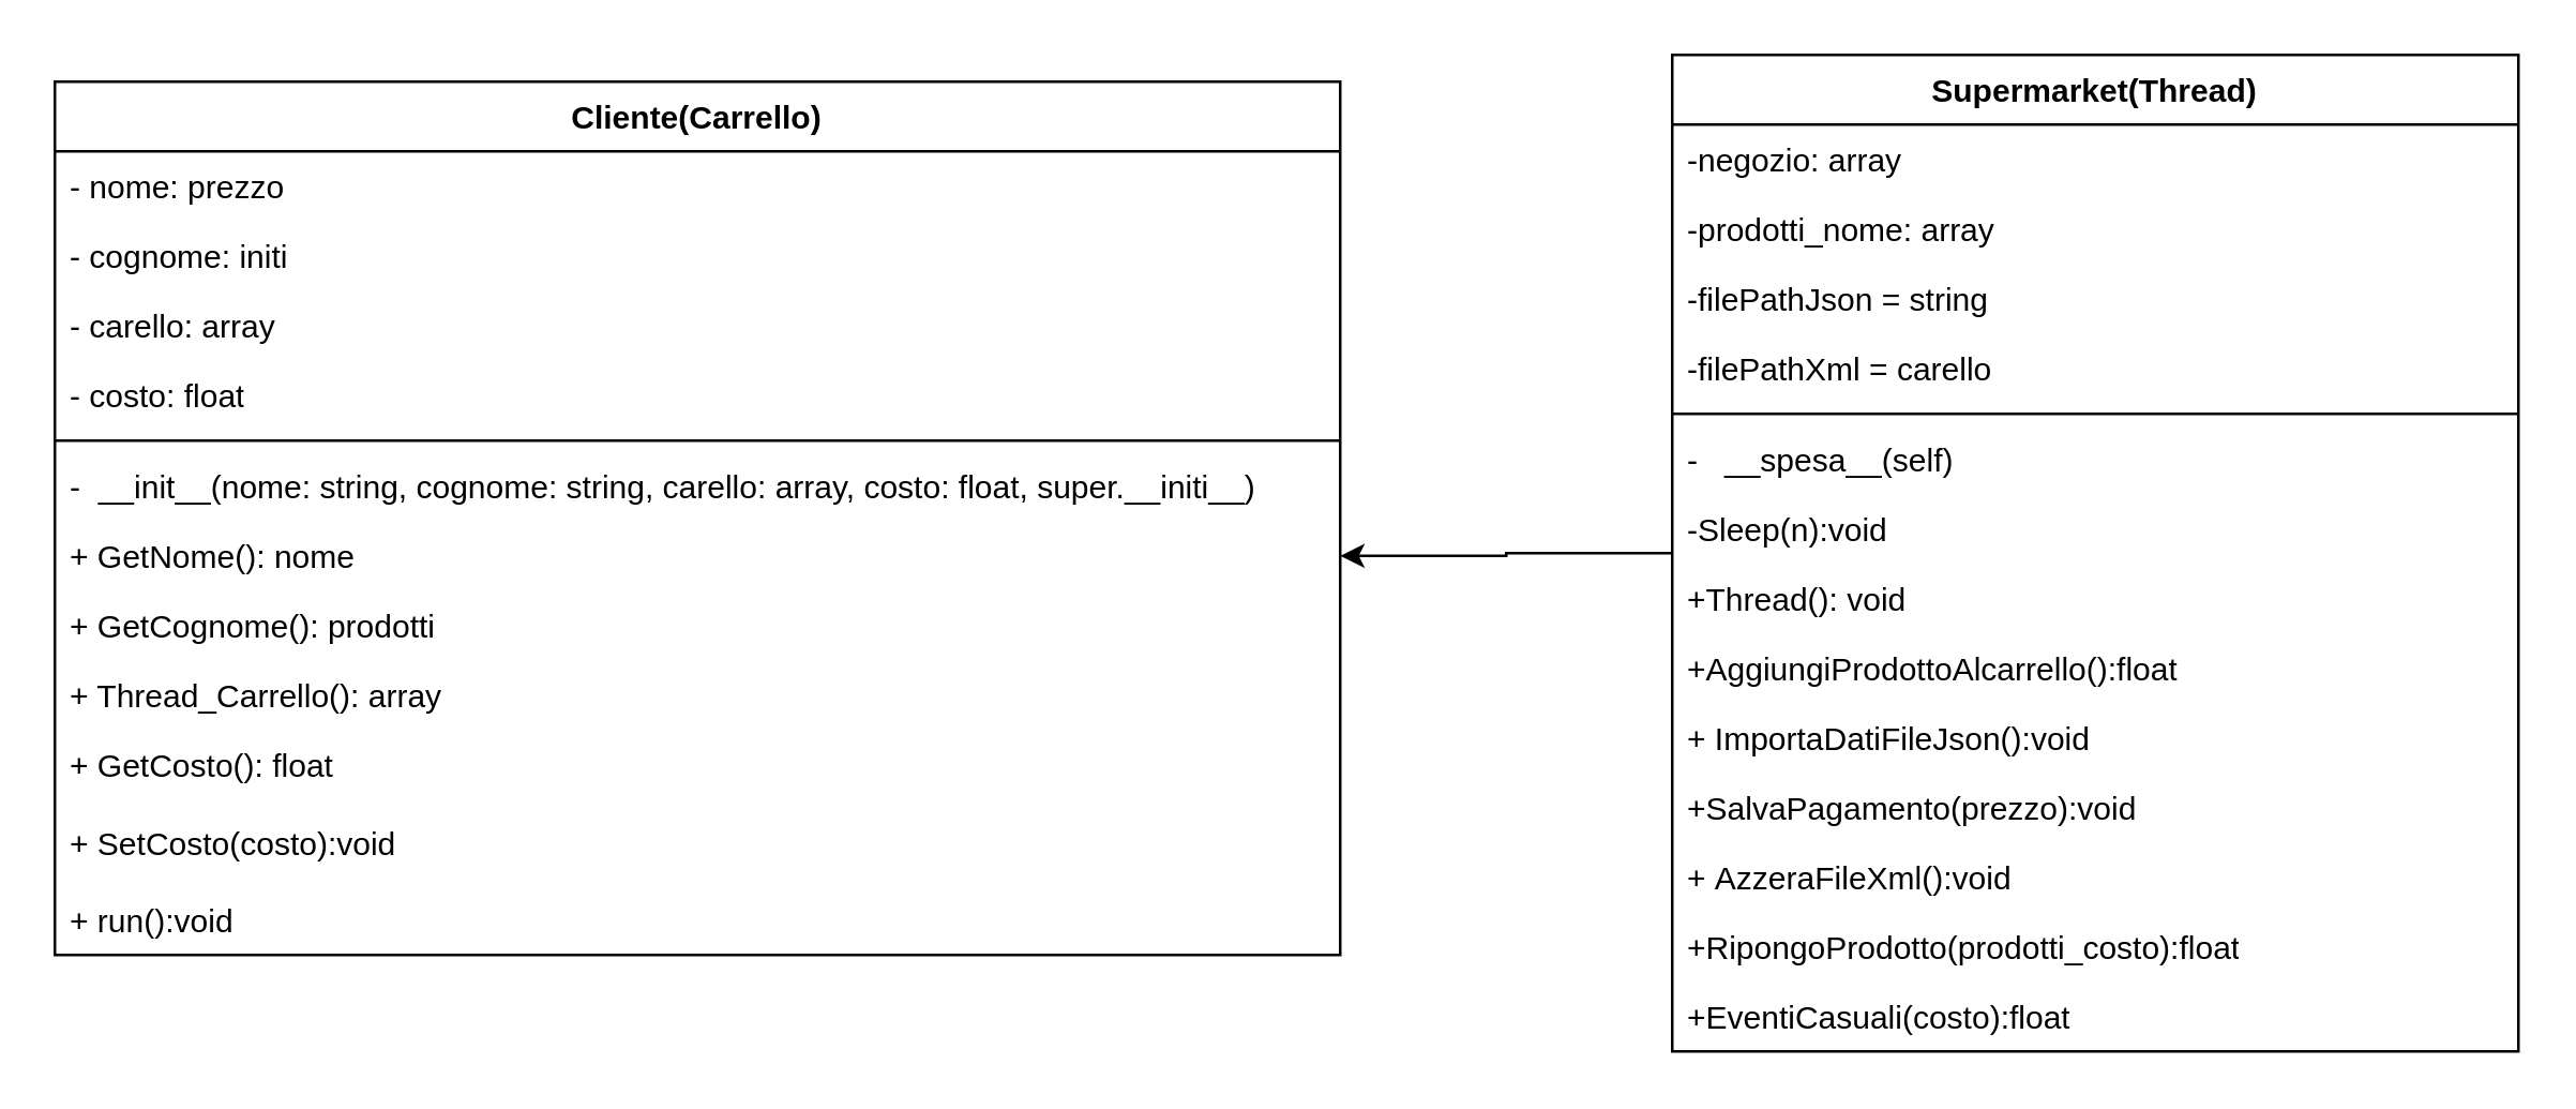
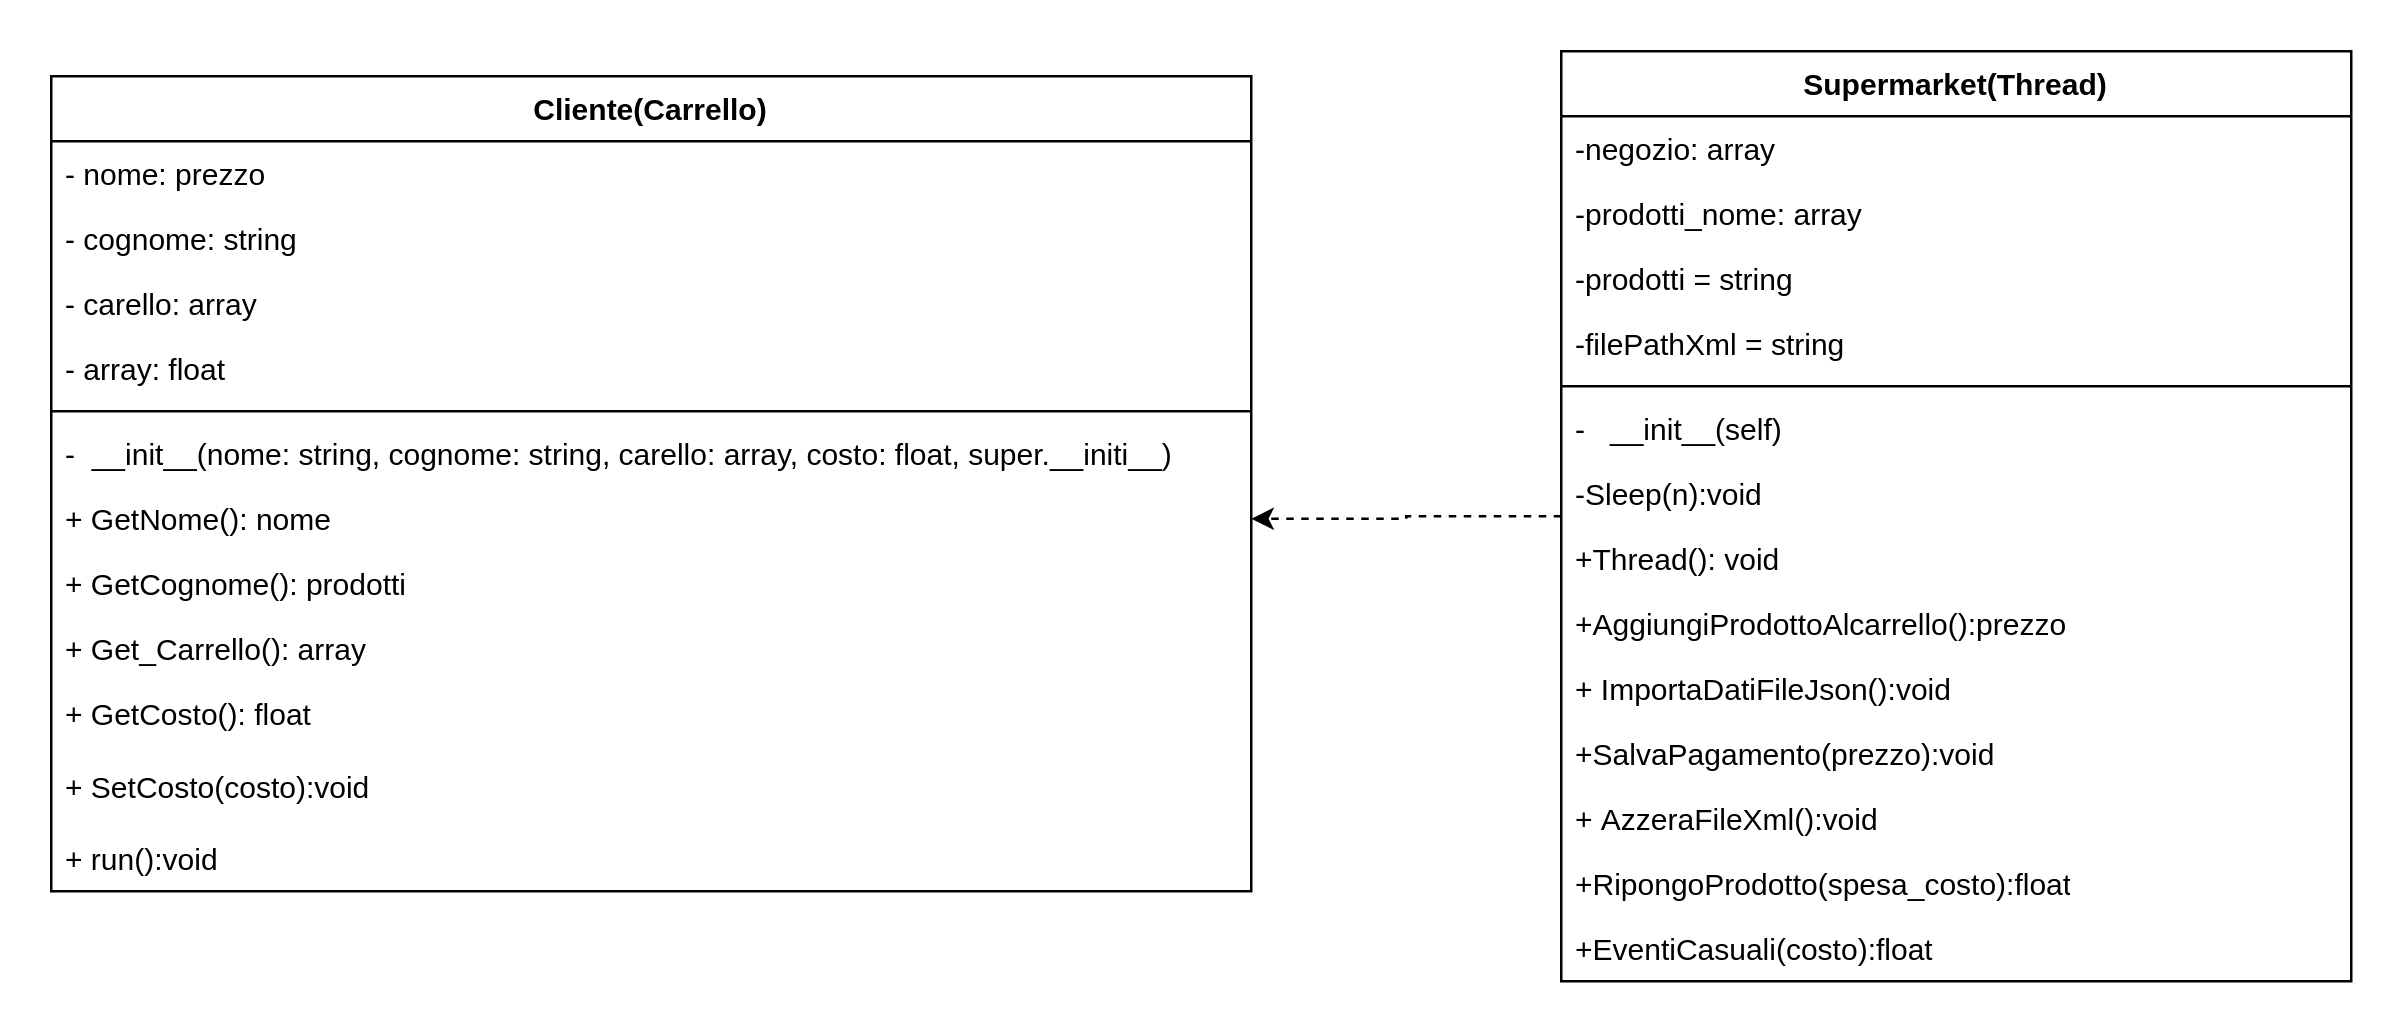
  <mxCell id="0" />
  <mxCell id="1" parent="0" />
  <mxCell id="2" value="Cliente(Carrello)" style="swimlane;fontStyle=1;align=center;verticalAlign=top;childLayout=stackLayout;horizontal=1;startSize=26;horizontalStack=0;resizeParent=1;resizeParentMax=0;resizeLast=0;collapsible=1;marginBottom=0;whiteSpace=wrap;html=1;" parent="1" vertex="1"><mxGeometry x="20" y="30" width="480" height="326" as="geometry" /></mxCell>
  <mxCell id="3" value="- nome: prezzo" style="text;strokeColor=none;fillColor=none;align=left;verticalAlign=top;spacingLeft=4;spacingRight=4;overflow=hidden;rotatable=0;points=[[0,0.5],[1,0.5]];portConstraint=eastwest;whiteSpace=wrap;html=1;" parent="2" vertex="1"><mxGeometry y="26" width="480" height="26" as="geometry" /></mxCell>
- <mxCell id="4" value="- cognome: initi" style="text;strokeColor=none;fillColor=none;align=left;verticalAlign=top;spacingLeft=4;spacingRight=4;overflow=hidden;rotatable=0;points=[[0,0.5],[1,0.5]];portConstraint=eastwest;whiteSpace=wrap;html=1;" parent="2" vertex="1"><mxGeometry y="52" width="480" height="26" as="geometry" /></mxCell>
+ <mxCell id="4" value="- cognome: string" style="text;strokeColor=none;fillColor=none;align=left;verticalAlign=top;spacingLeft=4;spacingRight=4;overflow=hidden;rotatable=0;points=[[0,0.5],[1,0.5]];portConstraint=eastwest;whiteSpace=wrap;html=1;" parent="2" vertex="1"><mxGeometry y="52" width="480" height="26" as="geometry" /></mxCell>
  <mxCell id="5" value="- carello: array" style="text;strokeColor=none;fillColor=none;align=left;verticalAlign=top;spacingLeft=4;spacingRight=4;overflow=hidden;rotatable=0;points=[[0,0.5],[1,0.5]];portConstraint=eastwest;whiteSpace=wrap;html=1;" parent="2" vertex="1"><mxGeometry y="78" width="480" height="26" as="geometry" /></mxCell>
- <mxCell id="6" value="- costo: float" style="text;strokeColor=none;fillColor=none;align=left;verticalAlign=top;spacingLeft=4;spacingRight=4;overflow=hidden;rotatable=0;points=[[0,0.5],[1,0.5]];portConstraint=eastwest;whiteSpace=wrap;html=1;" parent="2" vertex="1"><mxGeometry y="104" width="480" height="26" as="geometry" /></mxCell>
+ <mxCell id="6" value="- array: float" style="text;strokeColor=none;fillColor=none;align=left;verticalAlign=top;spacingLeft=4;spacingRight=4;overflow=hidden;rotatable=0;points=[[0,0.5],[1,0.5]];portConstraint=eastwest;whiteSpace=wrap;html=1;" parent="2" vertex="1"><mxGeometry y="104" width="480" height="26" as="geometry" /></mxCell>
  <mxCell id="7" value="" style="line;strokeWidth=1;fillColor=none;align=left;verticalAlign=middle;spacingTop=-1;spacingLeft=3;spacingRight=3;rotatable=0;labelPosition=right;points=[];portConstraint=eastwest;strokeColor=inherit;" parent="2" vertex="1"><mxGeometry y="130" width="480" height="8" as="geometry" /></mxCell>
  <mxCell id="8" value="-&amp;nbsp; __init__(nome: string, cognome: string, carello: array, costo: float, super.__initi__)&amp;nbsp;" style="text;strokeColor=none;fillColor=none;align=left;verticalAlign=top;spacingLeft=4;spacingRight=4;overflow=hidden;rotatable=0;points=[[0,0.5],[1,0.5]];portConstraint=eastwest;whiteSpace=wrap;html=1;" parent="2" vertex="1"><mxGeometry y="138" width="480" height="26" as="geometry" /></mxCell>
  <mxCell id="9" value="+ GetNome(): nome" style="text;strokeColor=none;fillColor=none;align=left;verticalAlign=top;spacingLeft=4;spacingRight=4;overflow=hidden;rotatable=0;points=[[0,0.5],[1,0.5]];portConstraint=eastwest;whiteSpace=wrap;html=1;" parent="2" vertex="1"><mxGeometry y="164" width="480" height="26" as="geometry" /></mxCell>
  <mxCell id="10" value="+ GetCognome(): prodotti" style="text;strokeColor=none;fillColor=none;align=left;verticalAlign=top;spacingLeft=4;spacingRight=4;overflow=hidden;rotatable=0;points=[[0,0.5],[1,0.5]];portConstraint=eastwest;whiteSpace=wrap;html=1;" parent="2" vertex="1"><mxGeometry y="190" width="480" height="26" as="geometry" /></mxCell>
- <mxCell id="11" value="+ Thread_Carrello(): array&amp;nbsp;" style="text;strokeColor=none;fillColor=none;align=left;verticalAlign=top;spacingLeft=4;spacingRight=4;overflow=hidden;rotatable=0;points=[[0,0.5],[1,0.5]];portConstraint=eastwest;whiteSpace=wrap;html=1;" parent="2" vertex="1"><mxGeometry y="216" width="480" height="26" as="geometry" /></mxCell>
+ <mxCell id="11" value="+ Get_Carrello(): array&amp;nbsp;" style="text;strokeColor=none;fillColor=none;align=left;verticalAlign=top;spacingLeft=4;spacingRight=4;overflow=hidden;rotatable=0;points=[[0,0.5],[1,0.5]];portConstraint=eastwest;whiteSpace=wrap;html=1;" parent="2" vertex="1"><mxGeometry y="216" width="480" height="26" as="geometry" /></mxCell>
  <mxCell id="12" value="+ GetCosto(): float&lt;br&gt;&lt;br&gt;+ SetCosto(costo):void" style="text;strokeColor=none;fillColor=none;align=left;verticalAlign=top;spacingLeft=4;spacingRight=4;overflow=hidden;rotatable=0;points=[[0,0.5],[1,0.5]];portConstraint=eastwest;whiteSpace=wrap;html=1;" parent="2" vertex="1"><mxGeometry y="242" width="480" height="58" as="geometry" /></mxCell>
  <mxCell id="13" value="+ run():void" style="text;strokeColor=none;fillColor=none;align=left;verticalAlign=top;spacingLeft=4;spacingRight=4;overflow=hidden;rotatable=0;points=[[0,0.5],[1,0.5]];portConstraint=eastwest;whiteSpace=wrap;html=1;" vertex="1" parent="2"><mxGeometry y="300" width="480" height="26" as="geometry" /></mxCell>
- <mxCell id="14" style="edgeStyle=orthogonalEdgeStyle;rounded=0;orthogonalLoop=1;jettySize=auto;html=1;entryX=1;entryY=0.5;entryDx=0;entryDy=0;" edge="1" parent="1" source="15" target="9"><mxGeometry relative="1" as="geometry" /></mxCell>
+ <mxCell id="14" style="edgeStyle=orthogonalEdgeStyle;rounded=0;orthogonalLoop=1;jettySize=auto;html=1;entryX=1;entryY=0.5;entryDx=0;entryDy=0;dashed=1;" edge="1" parent="1" source="15" target="9"><mxGeometry relative="1" as="geometry" /></mxCell>
  <mxCell id="15" value="Supermarket(Thread)" style="swimlane;fontStyle=1;align=center;verticalAlign=top;childLayout=stackLayout;horizontal=1;startSize=26;horizontalStack=0;resizeParent=1;resizeParentMax=0;resizeLast=0;collapsible=1;marginBottom=0;whiteSpace=wrap;html=1;" parent="1" vertex="1"><mxGeometry x="624" y="20" width="316" height="372" as="geometry" /></mxCell>
  <mxCell id="16" value="-negozio: array" style="text;strokeColor=none;fillColor=none;align=left;verticalAlign=top;spacingLeft=4;spacingRight=4;overflow=hidden;rotatable=0;points=[[0,0.5],[1,0.5]];portConstraint=eastwest;whiteSpace=wrap;html=1;" parent="15" vertex="1"><mxGeometry y="26" width="316" height="26" as="geometry" /></mxCell>
  <mxCell id="17" value="-prodotti_nome: array" style="text;strokeColor=none;fillColor=none;align=left;verticalAlign=top;spacingLeft=4;spacingRight=4;overflow=hidden;rotatable=0;points=[[0,0.5],[1,0.5]];portConstraint=eastwest;whiteSpace=wrap;html=1;" parent="15" vertex="1"><mxGeometry y="52" width="316" height="26" as="geometry" /></mxCell>
- <mxCell id="18" value="-filePathJson = string" style="text;strokeColor=none;fillColor=none;align=left;verticalAlign=top;spacingLeft=4;spacingRight=4;overflow=hidden;rotatable=0;points=[[0,0.5],[1,0.5]];portConstraint=eastwest;whiteSpace=wrap;html=1;" parent="15" vertex="1"><mxGeometry y="78" width="316" height="26" as="geometry" /></mxCell>
- <mxCell id="19" value="-filePathXml = carello" style="text;strokeColor=none;fillColor=none;align=left;verticalAlign=top;spacingLeft=4;spacingRight=4;overflow=hidden;rotatable=0;points=[[0,0.5],[1,0.5]];portConstraint=eastwest;whiteSpace=wrap;html=1;" parent="15" vertex="1"><mxGeometry y="104" width="316" height="26" as="geometry" /></mxCell>
+ <mxCell id="18" value="-prodotti = string" style="text;strokeColor=none;fillColor=none;align=left;verticalAlign=top;spacingLeft=4;spacingRight=4;overflow=hidden;rotatable=0;points=[[0,0.5],[1,0.5]];portConstraint=eastwest;whiteSpace=wrap;html=1;" parent="15" vertex="1"><mxGeometry y="78" width="316" height="26" as="geometry" /></mxCell>
+ <mxCell id="19" value="-filePathXml = string" style="text;strokeColor=none;fillColor=none;align=left;verticalAlign=top;spacingLeft=4;spacingRight=4;overflow=hidden;rotatable=0;points=[[0,0.5],[1,0.5]];portConstraint=eastwest;whiteSpace=wrap;html=1;" parent="15" vertex="1"><mxGeometry y="104" width="316" height="26" as="geometry" /></mxCell>
  <mxCell id="20" value="" style="line;strokeWidth=1;fillColor=none;align=left;verticalAlign=middle;spacingTop=-1;spacingLeft=3;spacingRight=3;rotatable=0;labelPosition=right;points=[];portConstraint=eastwest;strokeColor=inherit;" parent="15" vertex="1"><mxGeometry y="130" width="316" height="8" as="geometry" /></mxCell>
- <mxCell id="21" value="-&amp;nbsp; &amp;nbsp;__spesa__(self)" style="text;strokeColor=none;fillColor=none;align=left;verticalAlign=top;spacingLeft=4;spacingRight=4;overflow=hidden;rotatable=0;points=[[0,0.5],[1,0.5]];portConstraint=eastwest;whiteSpace=wrap;html=1;" parent="15" vertex="1"><mxGeometry y="138" width="316" height="26" as="geometry" /></mxCell>
+ <mxCell id="21" value="-&amp;nbsp; &amp;nbsp;__init__(self)" style="text;strokeColor=none;fillColor=none;align=left;verticalAlign=top;spacingLeft=4;spacingRight=4;overflow=hidden;rotatable=0;points=[[0,0.5],[1,0.5]];portConstraint=eastwest;whiteSpace=wrap;html=1;" parent="15" vertex="1"><mxGeometry y="138" width="316" height="26" as="geometry" /></mxCell>
  <mxCell id="22" value="-Sleep(n):void" style="text;strokeColor=none;fillColor=none;align=left;verticalAlign=top;spacingLeft=4;spacingRight=4;overflow=hidden;rotatable=0;points=[[0,0.5],[1,0.5]];portConstraint=eastwest;whiteSpace=wrap;html=1;" parent="15" vertex="1"><mxGeometry y="164" width="316" height="26" as="geometry" /></mxCell>
  <mxCell id="23" value="+Thread(): void" style="text;strokeColor=none;fillColor=none;align=left;verticalAlign=top;spacingLeft=4;spacingRight=4;overflow=hidden;rotatable=0;points=[[0,0.5],[1,0.5]];portConstraint=eastwest;whiteSpace=wrap;html=1;" parent="15" vertex="1"><mxGeometry y="190" width="316" height="26" as="geometry" /></mxCell>
- <mxCell id="24" value="+AggiungiProdottoAlcarrello():float" style="text;strokeColor=none;fillColor=none;align=left;verticalAlign=top;spacingLeft=4;spacingRight=4;overflow=hidden;rotatable=0;points=[[0,0.5],[1,0.5]];portConstraint=eastwest;whiteSpace=wrap;html=1;" parent="15" vertex="1"><mxGeometry y="216" width="316" height="26" as="geometry" /></mxCell>
+ <mxCell id="24" value="+AggiungiProdottoAlcarrello():prezzo" style="text;strokeColor=none;fillColor=none;align=left;verticalAlign=top;spacingLeft=4;spacingRight=4;overflow=hidden;rotatable=0;points=[[0,0.5],[1,0.5]];portConstraint=eastwest;whiteSpace=wrap;html=1;" parent="15" vertex="1"><mxGeometry y="216" width="316" height="26" as="geometry" /></mxCell>
  <mxCell id="25" value="+&amp;nbsp;ImportaDatiFileJson():void" style="text;strokeColor=none;fillColor=none;align=left;verticalAlign=top;spacingLeft=4;spacingRight=4;overflow=hidden;rotatable=0;points=[[0,0.5],[1,0.5]];portConstraint=eastwest;whiteSpace=wrap;html=1;" parent="15" vertex="1"><mxGeometry y="242" width="316" height="26" as="geometry" /></mxCell>
  <mxCell id="26" value="+SalvaPagamento(prezzo):void" style="text;strokeColor=none;fillColor=none;align=left;verticalAlign=top;spacingLeft=4;spacingRight=4;overflow=hidden;rotatable=0;points=[[0,0.5],[1,0.5]];portConstraint=eastwest;whiteSpace=wrap;html=1;" parent="15" vertex="1"><mxGeometry y="268" width="316" height="26" as="geometry" /></mxCell>
  <mxCell id="27" value="+&amp;nbsp;AzzeraFileXml():void" style="text;strokeColor=none;fillColor=none;align=left;verticalAlign=top;spacingLeft=4;spacingRight=4;overflow=hidden;rotatable=0;points=[[0,0.5],[1,0.5]];portConstraint=eastwest;whiteSpace=wrap;html=1;" parent="15" vertex="1"><mxGeometry y="294" width="316" height="26" as="geometry" /></mxCell>
- <mxCell id="28" value="+RipongoProdotto(prodotti_costo):float" style="text;strokeColor=none;fillColor=none;align=left;verticalAlign=top;spacingLeft=4;spacingRight=4;overflow=hidden;rotatable=0;points=[[0,0.5],[1,0.5]];portConstraint=eastwest;whiteSpace=wrap;html=1;" vertex="1" parent="15"><mxGeometry y="320" width="316" height="26" as="geometry" /></mxCell>
+ <mxCell id="28" value="+RipongoProdotto(spesa_costo):float" style="text;strokeColor=none;fillColor=none;align=left;verticalAlign=top;spacingLeft=4;spacingRight=4;overflow=hidden;rotatable=0;points=[[0,0.5],[1,0.5]];portConstraint=eastwest;whiteSpace=wrap;html=1;" vertex="1" parent="15"><mxGeometry y="320" width="316" height="26" as="geometry" /></mxCell>
  <mxCell id="29" value="+EventiCasuali(costo):float" style="text;strokeColor=none;fillColor=none;align=left;verticalAlign=top;spacingLeft=4;spacingRight=4;overflow=hidden;rotatable=0;points=[[0,0.5],[1,0.5]];portConstraint=eastwest;whiteSpace=wrap;html=1;" vertex="1" parent="15"><mxGeometry y="346" width="316" height="26" as="geometry" /></mxCell>
